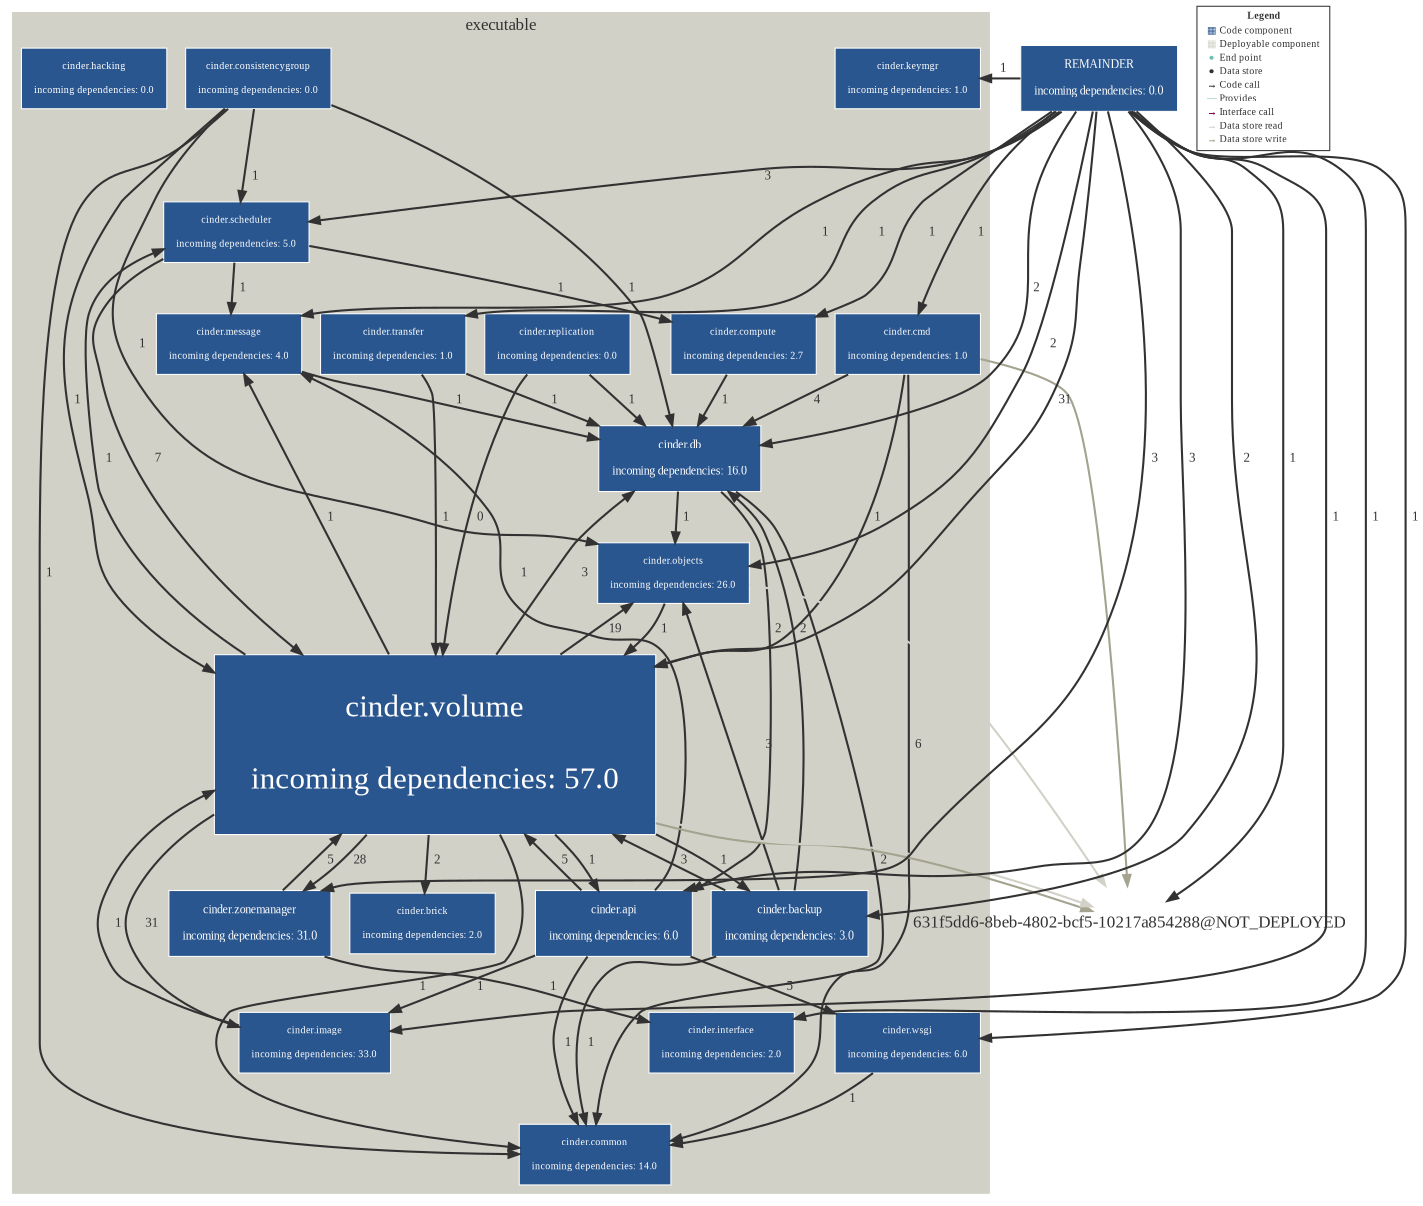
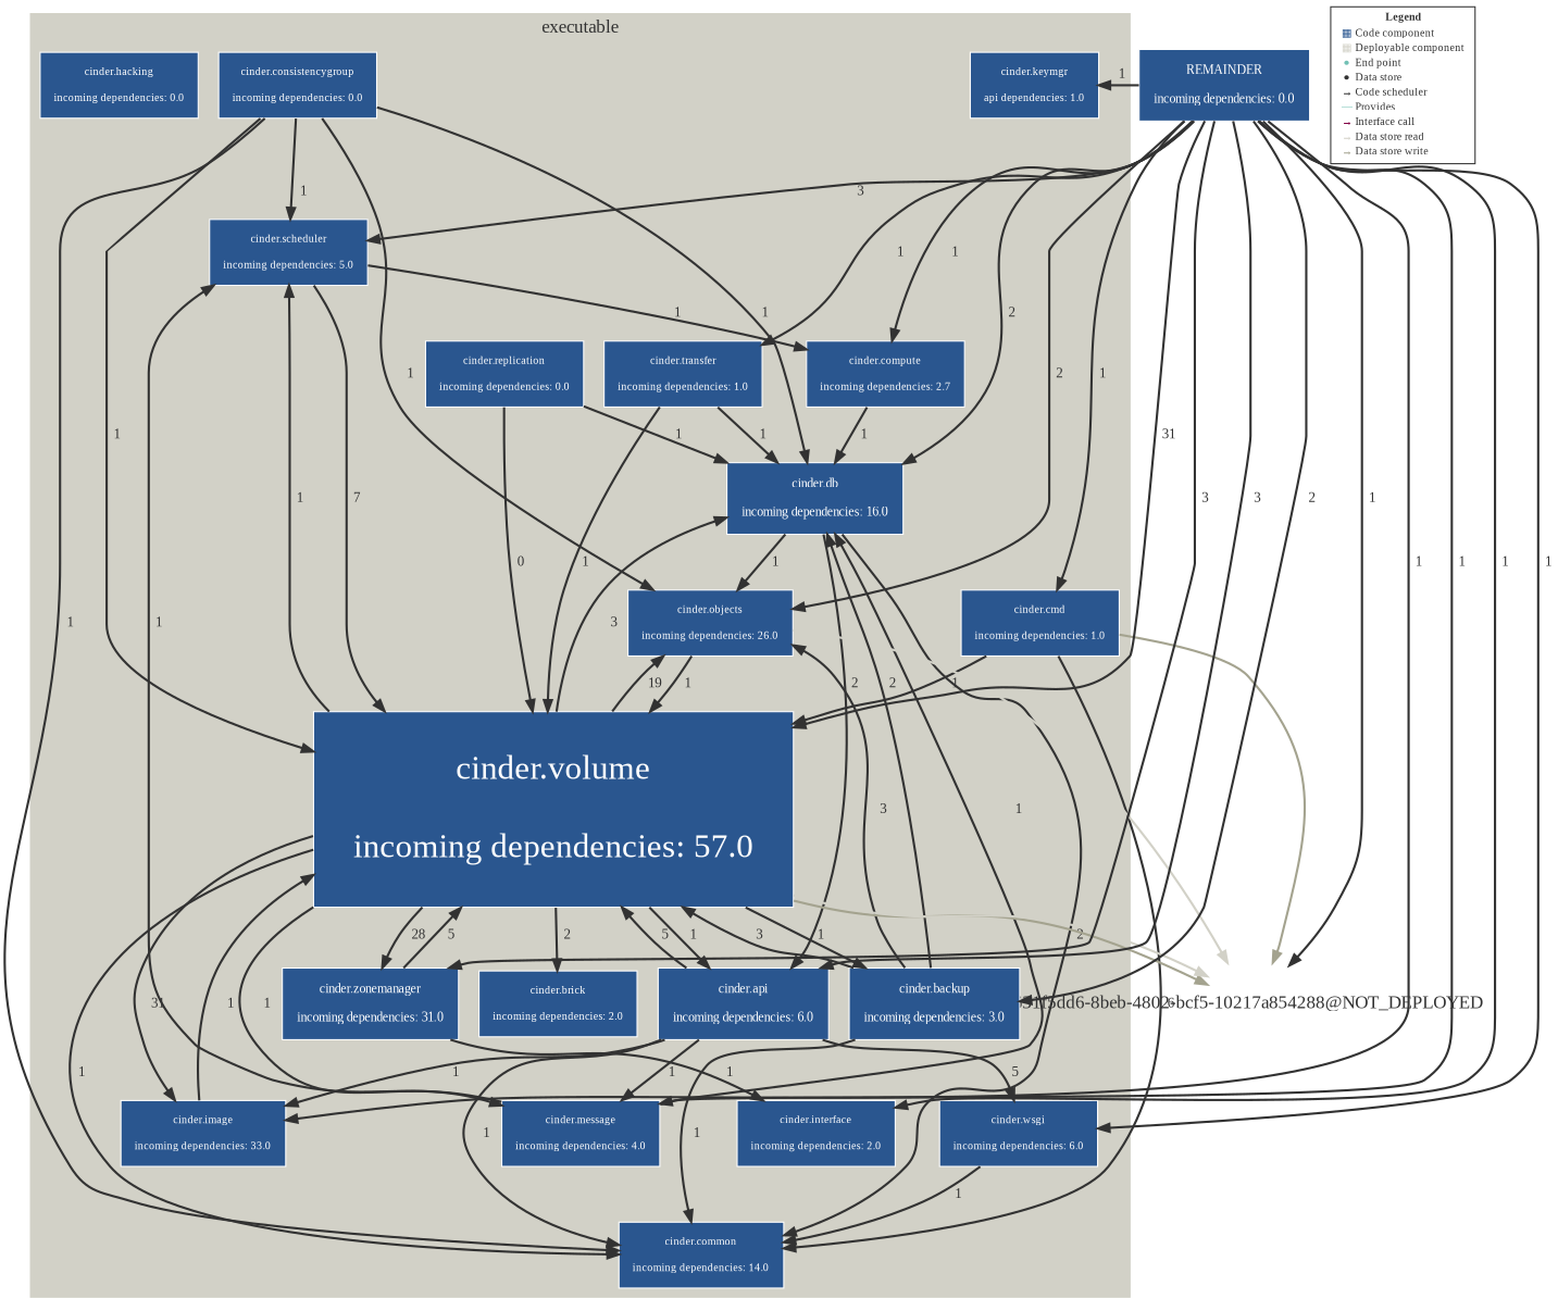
  digraph {
    compound=true
    fontname="Liberation Serif"
    rankdir=TD
    node [color="#FFFFFF" fillcolor="#2A568F" fontcolor="#FFFFFF" fontname="Liberation Serif" fontsize=10 margin=0.16 penwidth=1 shape=box style=filled]
    edge [color="#323232" fontcolor="#323232" fontname="Liberation Serif" fontsize=12 penwidth=2]
    n1 [label="cinder.scheduler\n\nincoming dependencies: 5.0"]
    n2 [fontsize=11 label="cinder.db\n\nincoming dependencies: 16.0" margin=0.176]
    n3 [label="cinder.message\n\nincoming dependencies: 4.0"]
    n4 [label="cinder.cmd\n\nincoming dependencies: 1.0"]
    n5 [label="cinder.transfer\n\nincoming dependencies: 1.0"]
-   n6 [label="cinder.keymgr\n\nincoming dependencies: 1.0"]
+   n6 [label="cinder.keymgr\n\napi dependencies: 1.0"]
    n7 [label="cinder.wsgi\n\nincoming dependencies: 6.0"]
    n8 [label="cinder.objects\n\nincoming dependencies: 26.0"]
    n9 [label="cinder.replication\n\nincoming dependencies: 0.0"]
    n10 [label="cinder.common\n\nincoming dependencies: 14.0"]
    n11 [label="cinder.compute\n\nincoming dependencies: 2.7"]
    n12 [label="cinder.interface\n\nincoming dependencies: 2.0"]
    n13 [fontsize=11 label="cinder.zonemanager\n\nincoming dependencies: 31.0" margin=0.176]
    n14 [fontsize=11 label="cinder.api\n\nincoming dependencies: 6.0" margin=0.176]
    n15 [label="cinder.consistencygroup\n\nincoming dependencies: 0.0"]
    n16 [label="cinder.hacking\n\nincoming dependencies: 0.0"]
    n17 [fontsize=11 label="cinder.backup\n\nincoming dependencies: 3.0" margin=0.176]
    n18 [fontsize=30 label="cinder.volume\n\nincoming dependencies: 57.0" margin=0.48]
    n19 [label="cinder.image\n\nincoming dependencies: 33.0"]
    n20 [label="cinder.brick\n\nincoming dependencies: 2.0"]
    "631f5dd6-8beb-4802-bcf5-10217a854288@NOT_DEPLOYED" [fixedsize=true fontcolor="#323232" fontsize=16 height=1.000 penwidth=0 width=1.000 color="" fillcolor="" margin="" style=""]
    n22 [fontsize=11 label="REMAINDER\n\nincoming dependencies: 0.0" margin=0.176]
-   n23 [color="#323232" fillcolor="#FFFFFF" fontcolor="#323232" label=<<TABLE BORDER="0" CELLPADDING="1" CELLSPACING="0"> <TR><TD COLSPAN="2"><B>Legend</B></TD></TR> <TR><TD><FONT COLOR="#2A568F">&#9638;</FONT></TD><TD ALIGN="left">Code component</TD></TR> <TR><TD><FONT COLOR="#D2D1C7">&#9638;</FONT></TD><TD ALIGN="left">Deployable component</TD></TR> <TR><TD><FONT COLOR="#72C0B4">&#9679;</FONT></TD><TD ALIGN="left">End point</TD></TR> <TR><TD><FONT COLOR="#323232">&#9679;</FONT></TD><TD ALIGN="left">Data store</TD></TR> <TR><TD><FONT COLOR="#323232">&rarr;</FONT></TD><TD ALIGN="left">Code call</TD></TR> <TR><TD><FONT COLOR="#72C0B4">&#8212;</FONT></TD><TD ALIGN="left">Provides</TD></TR> <TR><TD><FONT COLOR="#820445">&rarr;</FONT></TD><TD ALIGN="left">Interface call</TD></TR> <TR><TD><FONT COLOR="#D2D1C7">&rarr;</FONT></TD><TD ALIGN="left">Data store read</TD></TR> <TR><TD><FONT COLOR="#A4A38F">&rarr;</FONT></TD><TD ALIGN="left">Data store write</TD></TR> </TABLE> > margin=""]
+   n23 [color="#323232" fillcolor="#FFFFFF" fontcolor="#323232" label=<<TABLE BORDER="0" CELLPADDING="1" CELLSPACING="0"> <TR><TD COLSPAN="2"><B>Legend</B></TD></TR> <TR><TD><FONT COLOR="#2A568F">&#9638;</FONT></TD><TD ALIGN="left">Code component</TD></TR> <TR><TD><FONT COLOR="#D2D1C7">&#9638;</FONT></TD><TD ALIGN="left">Deployable component</TD></TR> <TR><TD><FONT COLOR="#72C0B4">&#9679;</FONT></TD><TD ALIGN="left">End point</TD></TR> <TR><TD><FONT COLOR="#323232">&#9679;</FONT></TD><TD ALIGN="left">Data store</TD></TR> <TR><TD><FONT COLOR="#323232">&rarr;</FONT></TD><TD ALIGN="left">Code scheduler</TD></TR> <TR><TD><FONT COLOR="#72C0B4">&#8212;</FONT></TD><TD ALIGN="left">Provides</TD></TR> <TR><TD><FONT COLOR="#820445">&rarr;</FONT></TD><TD ALIGN="left">Interface call</TD></TR> <TR><TD><FONT COLOR="#D2D1C7">&rarr;</FONT></TD><TD ALIGN="left">Data store read</TD></TR> <TR><TD><FONT COLOR="#A4A38F">&rarr;</FONT></TD><TD ALIGN="left">Data store write</TD></TR> </TABLE> > margin=""]
    subgraph cluster_1 {
      color="#D2D1C7"
      fontcolor="#323232"
      fontsize=16
      label=executable
      style=filled
      n1
      n2
      n3
      n4
      n5
      n6
      n7
      n8
      n9
      n10
      n11
      n12
      n13
      n14
      n15
      n16
      n17
      n18
      n19
      n20
    }
-   n1 -> n3 [label="  1"]
+   n3 -> n1 [label="  1"]
    n1 -> n11 [label="  1"]
    n1 -> n18 [label="  7"]
    n2 -> n8 [label="  1"]
    n2 -> n10 [label="  2"]
    n2 -> n14 [label="  2"]
    n3 -> n2 [label="  1"]
-   n4 -> n2 [label="  4"]
    n4 -> n10 [label="  6"]
    n4 -> n18 [label="  1"]
    n4 -> "631f5dd6-8beb-4802-bcf5-10217a854288@NOT_DEPLOYED" [color="#A4A38F" fontcolor="#A4A38F"]
    n5 -> n2 [label="  1"]
    n5 -> n18 [label="  1"]
    n7 -> n10 [label="  1"]
    n8 -> n18 [label="  1"]
    n8 -> "631f5dd6-8beb-4802-bcf5-10217a854288@NOT_DEPLOYED" [color="#D2D1C7" fontcolor="#D2D1C7"]
    n9 -> n2 [label="  1"]
    n9 -> n18 [label="  0"]
    n11 -> n2 [label="  1"]
    n13 -> n12 [label="  1"]
    n13 -> n18 [label="  5"]
    n14 -> n3 [label="  1"]
    n14 -> n7 [label="  5"]
    n14 -> n10 [label="  1"]
    n14 -> n18 [label="  5"]
    n14 -> n19 [label="  1"]
    n15 -> n1 [label="  1"]
    n15 -> n2 [label="  1"]
    n15 -> n8 [label="  1"]
    n15 -> n10 [label="  1"]
    n15 -> n18 [label="  1"]
    n17 -> n2 [label="  2"]
    n17 -> n8 [label="  3"]
    n17 -> n10 [label="  1"]
    n17 -> n18 [label="  3"]
    n18 -> n1 [label="  1"]
    n18 -> n2 [label="  3"]
    n18 -> n3 [label="  1"]
    n18 -> n8 [label="  19"]
    n18 -> n10 [label="  1"]
    n18 -> n13 [label="  28"]
    n18 -> n14 [label="  1"]
    n18 -> n17 [label="  1"]
    n18 -> n19 [label="  31"]
    n18 -> n20 [label="  2"]
    n18 -> "631f5dd6-8beb-4802-bcf5-10217a854288@NOT_DEPLOYED" [color="#A4A38F" fontcolor="#A4A38F"]
    n18 -> "631f5dd6-8beb-4802-bcf5-10217a854288@NOT_DEPLOYED" [color="#D2D1C7" fontcolor="#D2D1C7"]
    n19 -> n18 [label="  1"]
    n22 -> n1 [label="  3"]
    n22 -> n2 [label="  2"]
    n22 -> n3 [label="  1"]
    n22 -> n4 [label="  1"]
    n22 -> n5 [label="  1"]
    n22 -> n6 [label="  1"]
    n22 -> n7 [label="  1"]
    n22 -> n8 [label="  2"]
    n22 -> n11 [label="  1"]
    n22 -> n12 [label="  1"]
    n22 -> n13 [label="  3"]
    n22 -> n14 [label="  3"]
    n22 -> n17 [label="  2"]
    n22 -> n18 [label="  31"]
    n22 -> n19 [label="  1"]
    n22 -> "631f5dd6-8beb-4802-bcf5-10217a854288@NOT_DEPLOYED" [label="  1"]
  }
